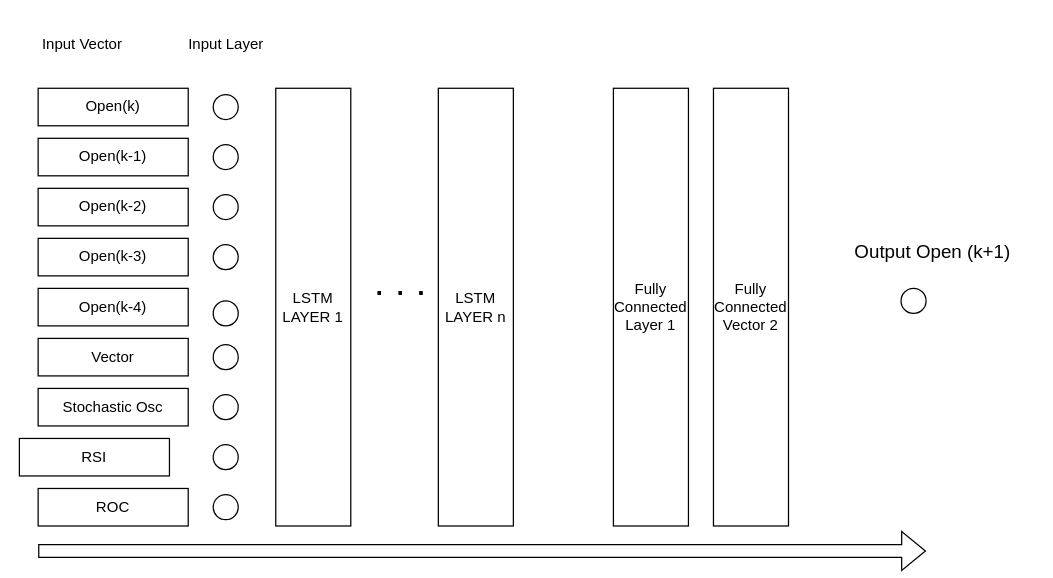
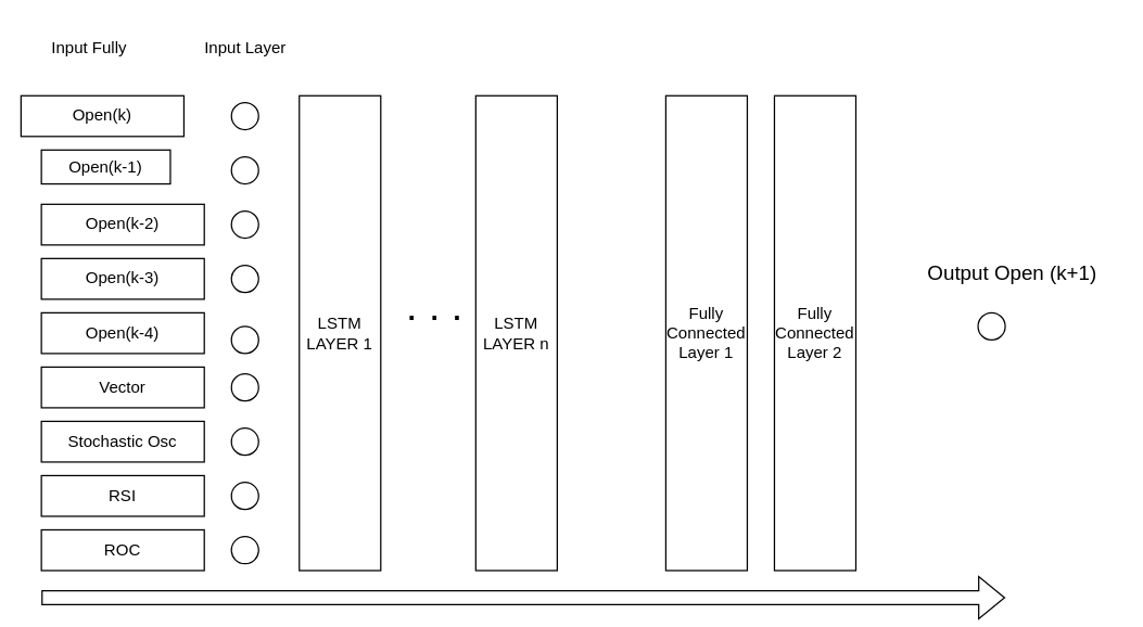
  <mxCell id="0" />
  <mxCell id="1" parent="0" />
- <mxCell id="2" value="Open(k)" style="rounded=0;whiteSpace=wrap;html=1;" vertex="1" parent="1"><mxGeometry x="30" y="70" width="120" height="30" as="geometry" /></mxCell>
- <mxCell id="3" value="Open(k-1)" style="rounded=0;whiteSpace=wrap;html=1;" vertex="1" parent="1"><mxGeometry x="30" y="110" width="120" height="30" as="geometry" /></mxCell>
+ <mxCell id="2" value="Open(k)" style="rounded=0;whiteSpace=wrap;html=1;" vertex="1" parent="1"><mxGeometry x="15" y="70" width="120" height="30" as="geometry" /></mxCell>
+ <mxCell id="3" value="Open(k-1)" style="rounded=0;whiteSpace=wrap;html=1;" vertex="1" parent="1"><mxGeometry x="30" y="110" width="95" height="25" as="geometry" /></mxCell>
  <mxCell id="4" value="Open(k-2)" style="rounded=0;whiteSpace=wrap;html=1;" vertex="1" parent="1"><mxGeometry x="30" y="150" width="120" height="30" as="geometry" /></mxCell>
  <mxCell id="5" value="Open(k-3)" style="rounded=0;whiteSpace=wrap;html=1;" vertex="1" parent="1"><mxGeometry x="30" y="190" width="120" height="30" as="geometry" /></mxCell>
  <mxCell id="6" value="Open(k-4)" style="rounded=0;whiteSpace=wrap;html=1;" vertex="1" parent="1"><mxGeometry x="30" y="230" width="120" height="30" as="geometry" /></mxCell>
  <mxCell id="7" value="Vector" style="rounded=0;whiteSpace=wrap;html=1;" vertex="1" parent="1"><mxGeometry x="30" y="270" width="120" height="30" as="geometry" /></mxCell>
  <mxCell id="8" value="Stochastic Osc" style="rounded=0;whiteSpace=wrap;html=1;" vertex="1" parent="1"><mxGeometry x="30" y="310" width="120" height="30" as="geometry" /></mxCell>
- <mxCell id="9" value="RSI" style="rounded=0;whiteSpace=wrap;html=1;" vertex="1" parent="1"><mxGeometry x="15" y="350" width="120" height="30" as="geometry" /></mxCell>
+ <mxCell id="9" value="RSI" style="rounded=0;whiteSpace=wrap;html=1;" vertex="1" parent="1"><mxGeometry x="30" y="350" width="120" height="30" as="geometry" /></mxCell>
  <mxCell id="10" value="ROC" style="rounded=0;whiteSpace=wrap;html=1;" vertex="1" parent="1"><mxGeometry x="30" y="390" width="120" height="30" as="geometry" /></mxCell>
  <mxCell id="11" value="" style="ellipse;whiteSpace=wrap;html=1;aspect=fixed;" vertex="1" parent="1"><mxGeometry x="170" y="75" width="20" height="20" as="geometry" /></mxCell>
  <mxCell id="12" value="" style="ellipse;whiteSpace=wrap;html=1;aspect=fixed;" vertex="1" parent="1"><mxGeometry x="170" y="115" width="20" height="20" as="geometry" /></mxCell>
  <mxCell id="13" value="" style="ellipse;whiteSpace=wrap;html=1;aspect=fixed;" vertex="1" parent="1"><mxGeometry x="170" y="155" width="20" height="20" as="geometry" /></mxCell>
  <mxCell id="14" value="" style="ellipse;whiteSpace=wrap;html=1;aspect=fixed;" vertex="1" parent="1"><mxGeometry x="170" y="195" width="20" height="20" as="geometry" /></mxCell>
  <mxCell id="15" value="" style="ellipse;whiteSpace=wrap;html=1;aspect=fixed;" vertex="1" parent="1"><mxGeometry x="170" y="240" width="20" height="20" as="geometry" /></mxCell>
  <mxCell id="16" value="" style="ellipse;whiteSpace=wrap;html=1;aspect=fixed;" vertex="1" parent="1"><mxGeometry x="170" y="275" width="20" height="20" as="geometry" /></mxCell>
  <mxCell id="17" value="" style="ellipse;whiteSpace=wrap;html=1;aspect=fixed;" vertex="1" parent="1"><mxGeometry x="170" y="315" width="20" height="20" as="geometry" /></mxCell>
  <mxCell id="18" value="" style="ellipse;whiteSpace=wrap;html=1;aspect=fixed;" vertex="1" parent="1"><mxGeometry x="170" y="355" width="20" height="20" as="geometry" /></mxCell>
  <mxCell id="19" value="" style="ellipse;whiteSpace=wrap;html=1;aspect=fixed;" vertex="1" parent="1"><mxGeometry x="170" y="395" width="20" height="20" as="geometry" /></mxCell>
  <mxCell id="20" value="Input Layer" style="text;html=1;align=center;verticalAlign=middle;resizable=0;points=[];autosize=1;strokeColor=none;fillColor=none;" vertex="1" parent="1"><mxGeometry x="140" y="20" width="80" height="30" as="geometry" /></mxCell>
- <mxCell id="21" value="Input Vector" style="text;html=1;align=center;verticalAlign=middle;resizable=0;points=[];autosize=1;strokeColor=none;fillColor=none;" vertex="1" parent="1"><mxGeometry x="20" y="20" width="90" height="30" as="geometry" /></mxCell>
+ <mxCell id="21" value="Input Fully" style="text;html=1;align=center;verticalAlign=middle;resizable=0;points=[];autosize=1;strokeColor=none;fillColor=none;" vertex="1" parent="1"><mxGeometry x="20" y="20" width="90" height="30" as="geometry" /></mxCell>
  <mxCell id="22" value="LSTM LAYER 1&lt;br&gt;" style="rounded=0;whiteSpace=wrap;html=1;" vertex="1" parent="1"><mxGeometry x="220" y="70" width="60" height="350" as="geometry" /></mxCell>
  <mxCell id="23" value="&lt;font style=&quot;font-size: 30px;&quot;&gt;. . .&lt;/font&gt;" style="text;html=1;strokeColor=none;fillColor=none;align=center;verticalAlign=middle;whiteSpace=wrap;rounded=0;" vertex="1" parent="1"><mxGeometry x="290" y="210" width="60" height="30" as="geometry" /></mxCell>
  <mxCell id="24" value="LSTM LAYER n" style="rounded=0;whiteSpace=wrap;html=1;" vertex="1" parent="1"><mxGeometry x="350" y="70" width="60" height="350" as="geometry" /></mxCell>
  <mxCell id="25" value="Fully Connected Layer 1" style="rounded=0;whiteSpace=wrap;html=1;" vertex="1" parent="1"><mxGeometry x="490" y="70" width="60" height="350" as="geometry" /></mxCell>
- <mxCell id="26" value="Fully Connected Vector 2" style="rounded=0;whiteSpace=wrap;html=1;" vertex="1" parent="1"><mxGeometry x="570" y="70" width="60" height="350" as="geometry" /></mxCell>
+ <mxCell id="26" value="Fully Connected Layer 2" style="rounded=0;whiteSpace=wrap;html=1;" vertex="1" parent="1"><mxGeometry x="570" y="70" width="60" height="350" as="geometry" /></mxCell>
  <mxCell id="27" value="" style="ellipse;whiteSpace=wrap;html=1;aspect=fixed;" vertex="1" parent="1"><mxGeometry x="720" y="230" width="20" height="20" as="geometry" /></mxCell>
  <mxCell id="28" value="&lt;font style=&quot;font-size: 15px;&quot;&gt;Output Open (k+1)&lt;/font&gt;" style="text;html=1;align=center;verticalAlign=middle;resizable=0;points=[];autosize=1;strokeColor=none;fillColor=none;fontSize=30;" vertex="1" parent="1"><mxGeometry x="670" y="170" width="150" height="50" as="geometry" /></mxCell>
  <mxCell id="29" value="" style="shape=flexArrow;endArrow=classic;html=1;rounded=0;fontSize=15;" edge="1" parent="1"><mxGeometry width="50" height="50" relative="1" as="geometry"><mxPoint x="30" y="440" as="sourcePoint" /><mxPoint x="740" y="440" as="targetPoint" /></mxGeometry></mxCell>
